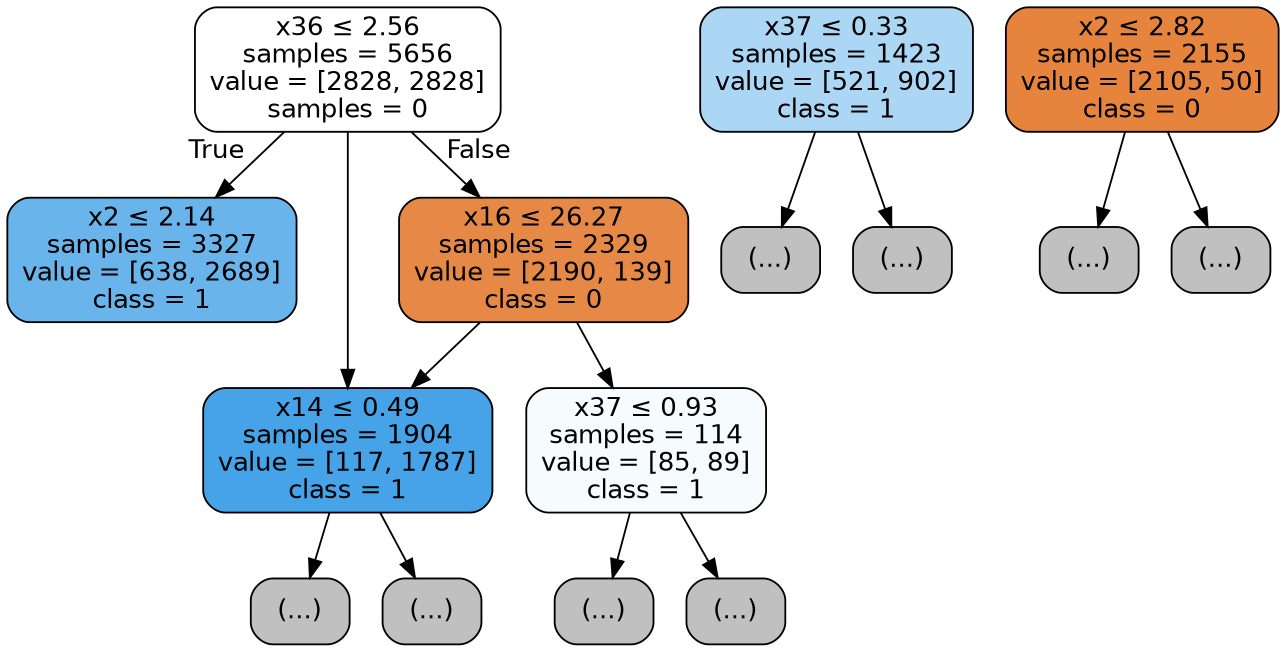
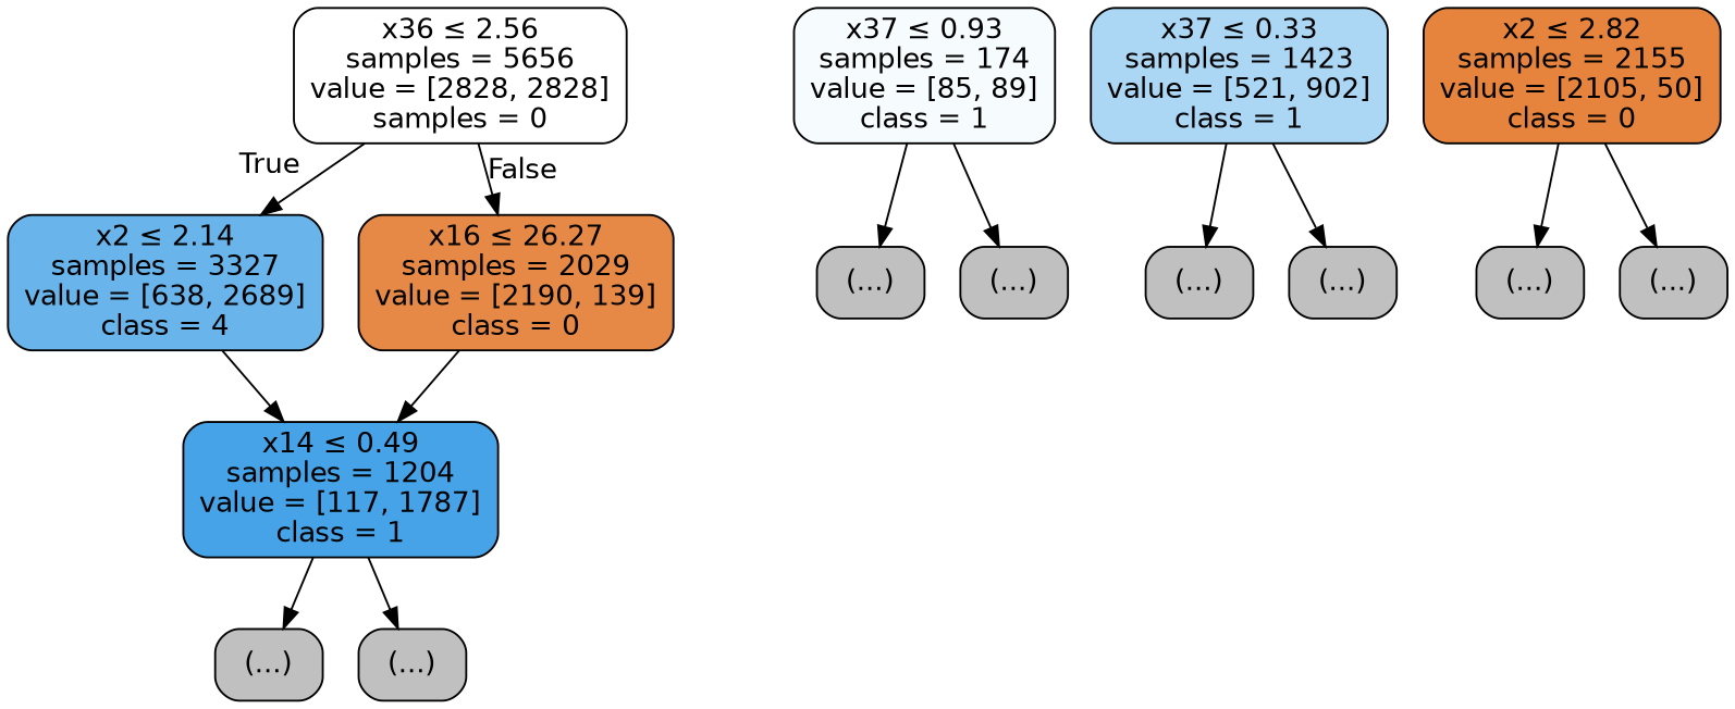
  digraph {
    node [color=black fillcolor="#C0C0C0" fontname=helvetica shape=box style="filled, rounded"]
    edge [fontname=helvetica]
    n1 [fillcolor="#ffffff" label=<x36 &le; 2.56<br/>samples = 5656<br/>value = [2828, 2828]<br/>samples = 0>]
-   n2 [fillcolor="#68b4eb" label=<x2 &le; 2.14<br/>samples = 3327<br/>value = [638, 2689]<br/>class = 1>]
-   n3 [fillcolor="#e78946" label=<x16 &le; 26.27<br/>samples = 2329<br/>value = [2190, 139]<br/>class = 0>]
-   n4 [fillcolor="#46a3e7" label=<x14 &le; 0.49<br/>samples = 1904<br/>value = [117, 1787]<br/>class = 1>]
-   n5 [fillcolor="#f6fbfe" label=<x37 &le; 0.93<br/>samples = 114<br/>value = [85, 89]<br/>class = 1>]
+   n2 [fillcolor="#68b4eb" label=<x2 &le; 2.14<br/>samples = 3327<br/>value = [638, 2689]<br/>class = 4>]
+   n3 [fillcolor="#e78946" label=<x16 &le; 26.27<br/>samples = 2029<br/>value = [2190, 139]<br/>class = 0>]
+   n4 [fillcolor="#46a3e7" label=<x14 &le; 0.49<br/>samples = 1204<br/>value = [117, 1787]<br/>class = 1>]
+   n5 [fillcolor="#f6fbfe" label=<x37 &le; 0.93<br/>samples = 174<br/>value = [85, 89]<br/>class = 1>]
    n6 [label="(...)"]
    n7 [label="(...)"]
    n8 [fillcolor="#abd6f4" label=<x37 &le; 0.33<br/>samples = 1423<br/>value = [521, 902]<br/>class = 1>]
    n9 [label="(...)"]
    n10 [label="(...)"]
    n11 [label="(...)"]
    n12 [label="(...)"]
    n13 [fillcolor="#e6843e" label=<x2 &le; 2.82<br/>samples = 2155<br/>value = [2105, 50]<br/>class = 0>]
    n14 [label="(...)"]
    n15 [label="(...)"]
    n1 -> n2 [headlabel=True labelangle=45 labeldistance=2.5]
    n1 -> n3 [headlabel=False labelangle=-45 labeldistance=2.5]
-   n1 -> n4
+   n2 -> n4
    n3 -> n4
-   n3 -> n5
    n4 -> n6
    n4 -> n7
    n5 -> n11
    n5 -> n12
    n8 -> n9
    n8 -> n10
    n13 -> n14
    n13 -> n15
  }
